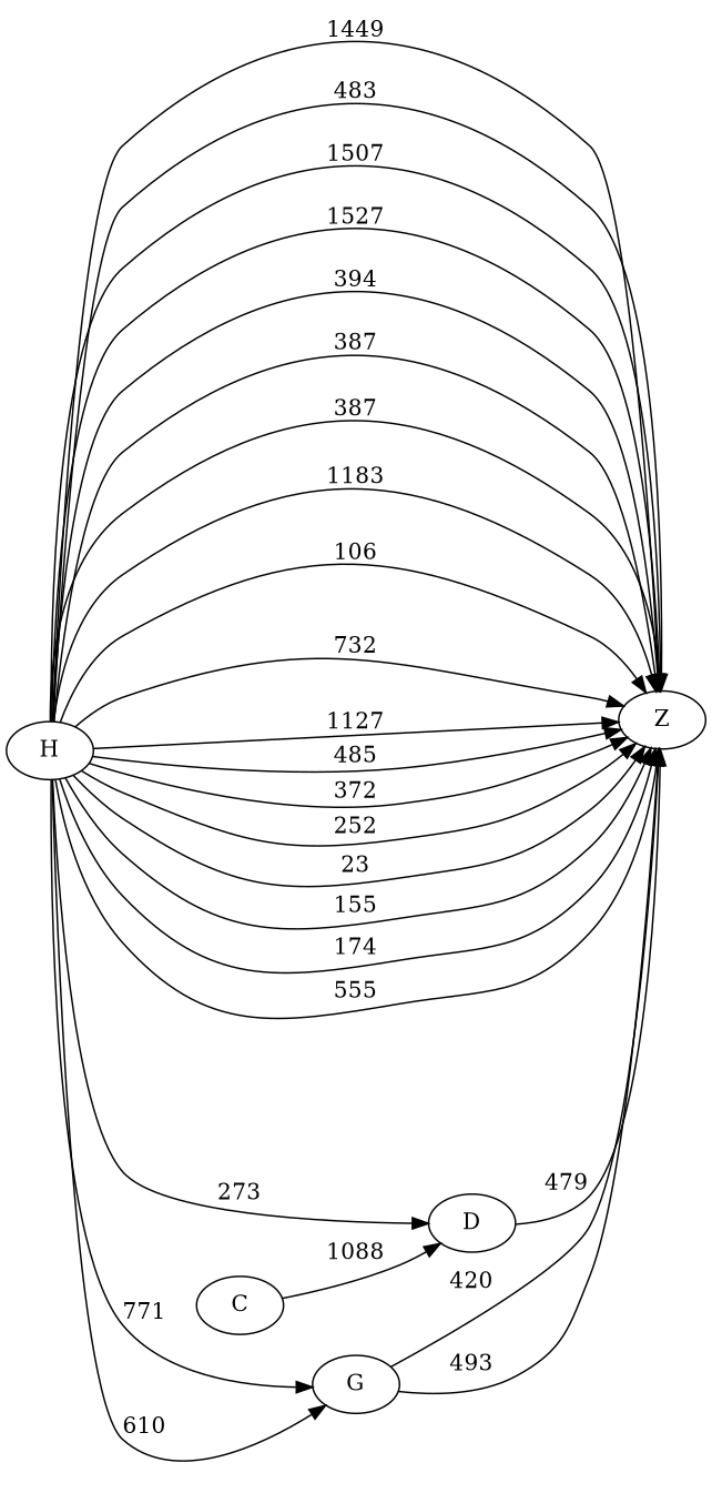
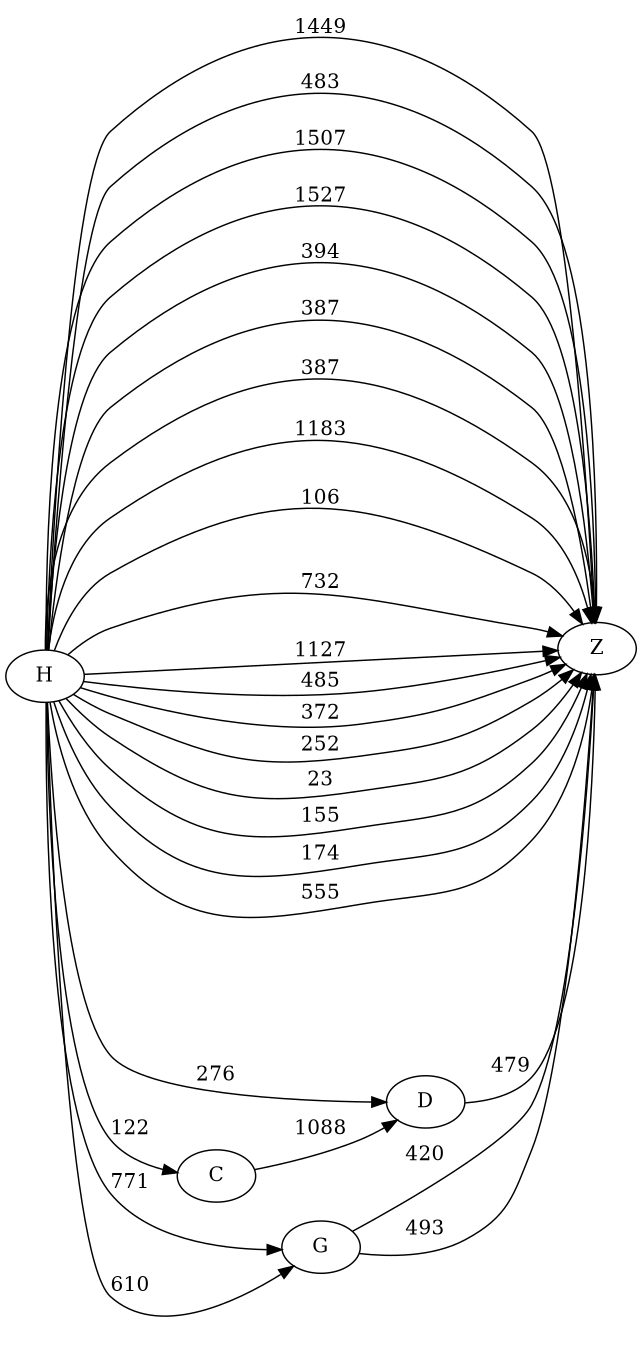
  digraph {
    rankdir=LR
    H
    Z
    C
    G
    D
    H -> Z [label=1449]
    H -> Z [label=483]
    H -> Z [label=1507]
    H -> Z [label=1527]
    H -> Z [label=394]
    H -> Z [label=387]
    H -> Z [label=387]
    H -> Z [label=1183]
    H -> Z [label=106]
    H -> Z [label=732]
    H -> Z [label=1127]
    H -> Z [label=485]
    H -> Z [label=372]
    H -> Z [label=252]
    H -> Z [label=23]
    H -> Z [label=155]
    H -> Z [label=174]
    H -> Z [label=555]
+   H -> C [label=122]
    H -> G [label=610]
    H -> G [label=771]
-   H -> D [label=273]
+   H -> D [label=276]
    C -> D [label=1088]
    G -> Z [label=420]
    G -> Z [label=493]
    D -> Z [label=479]
  }
